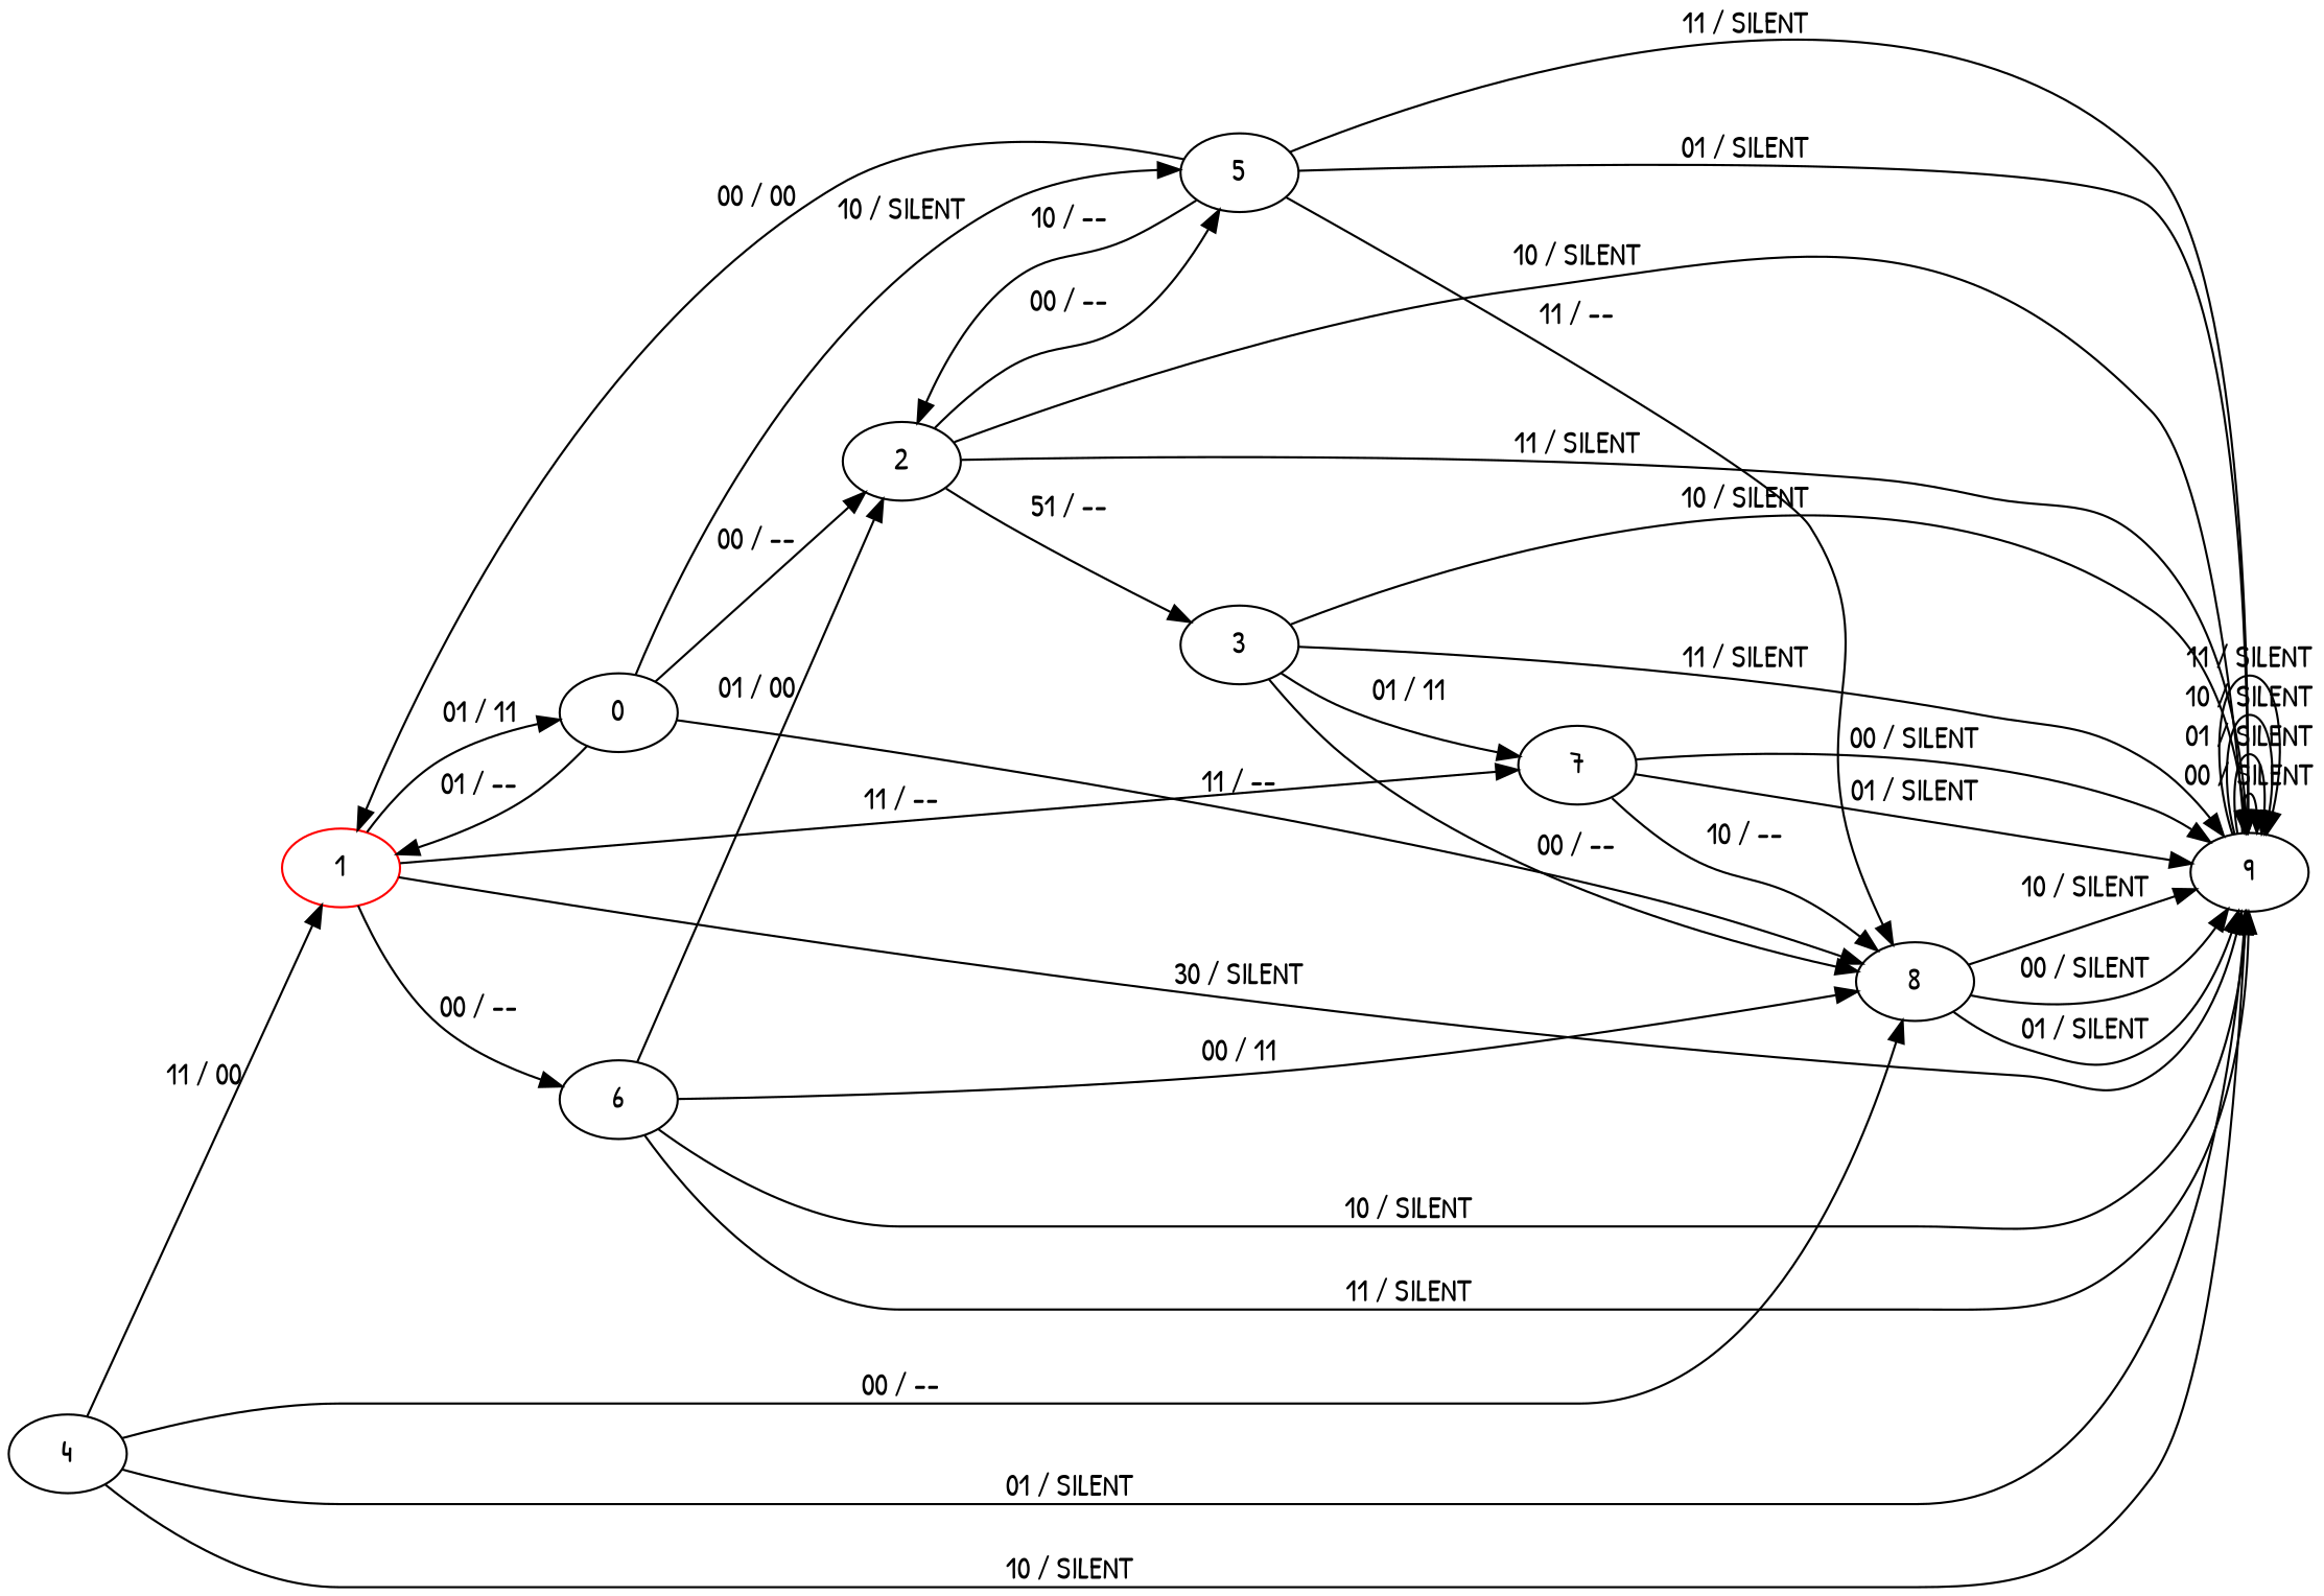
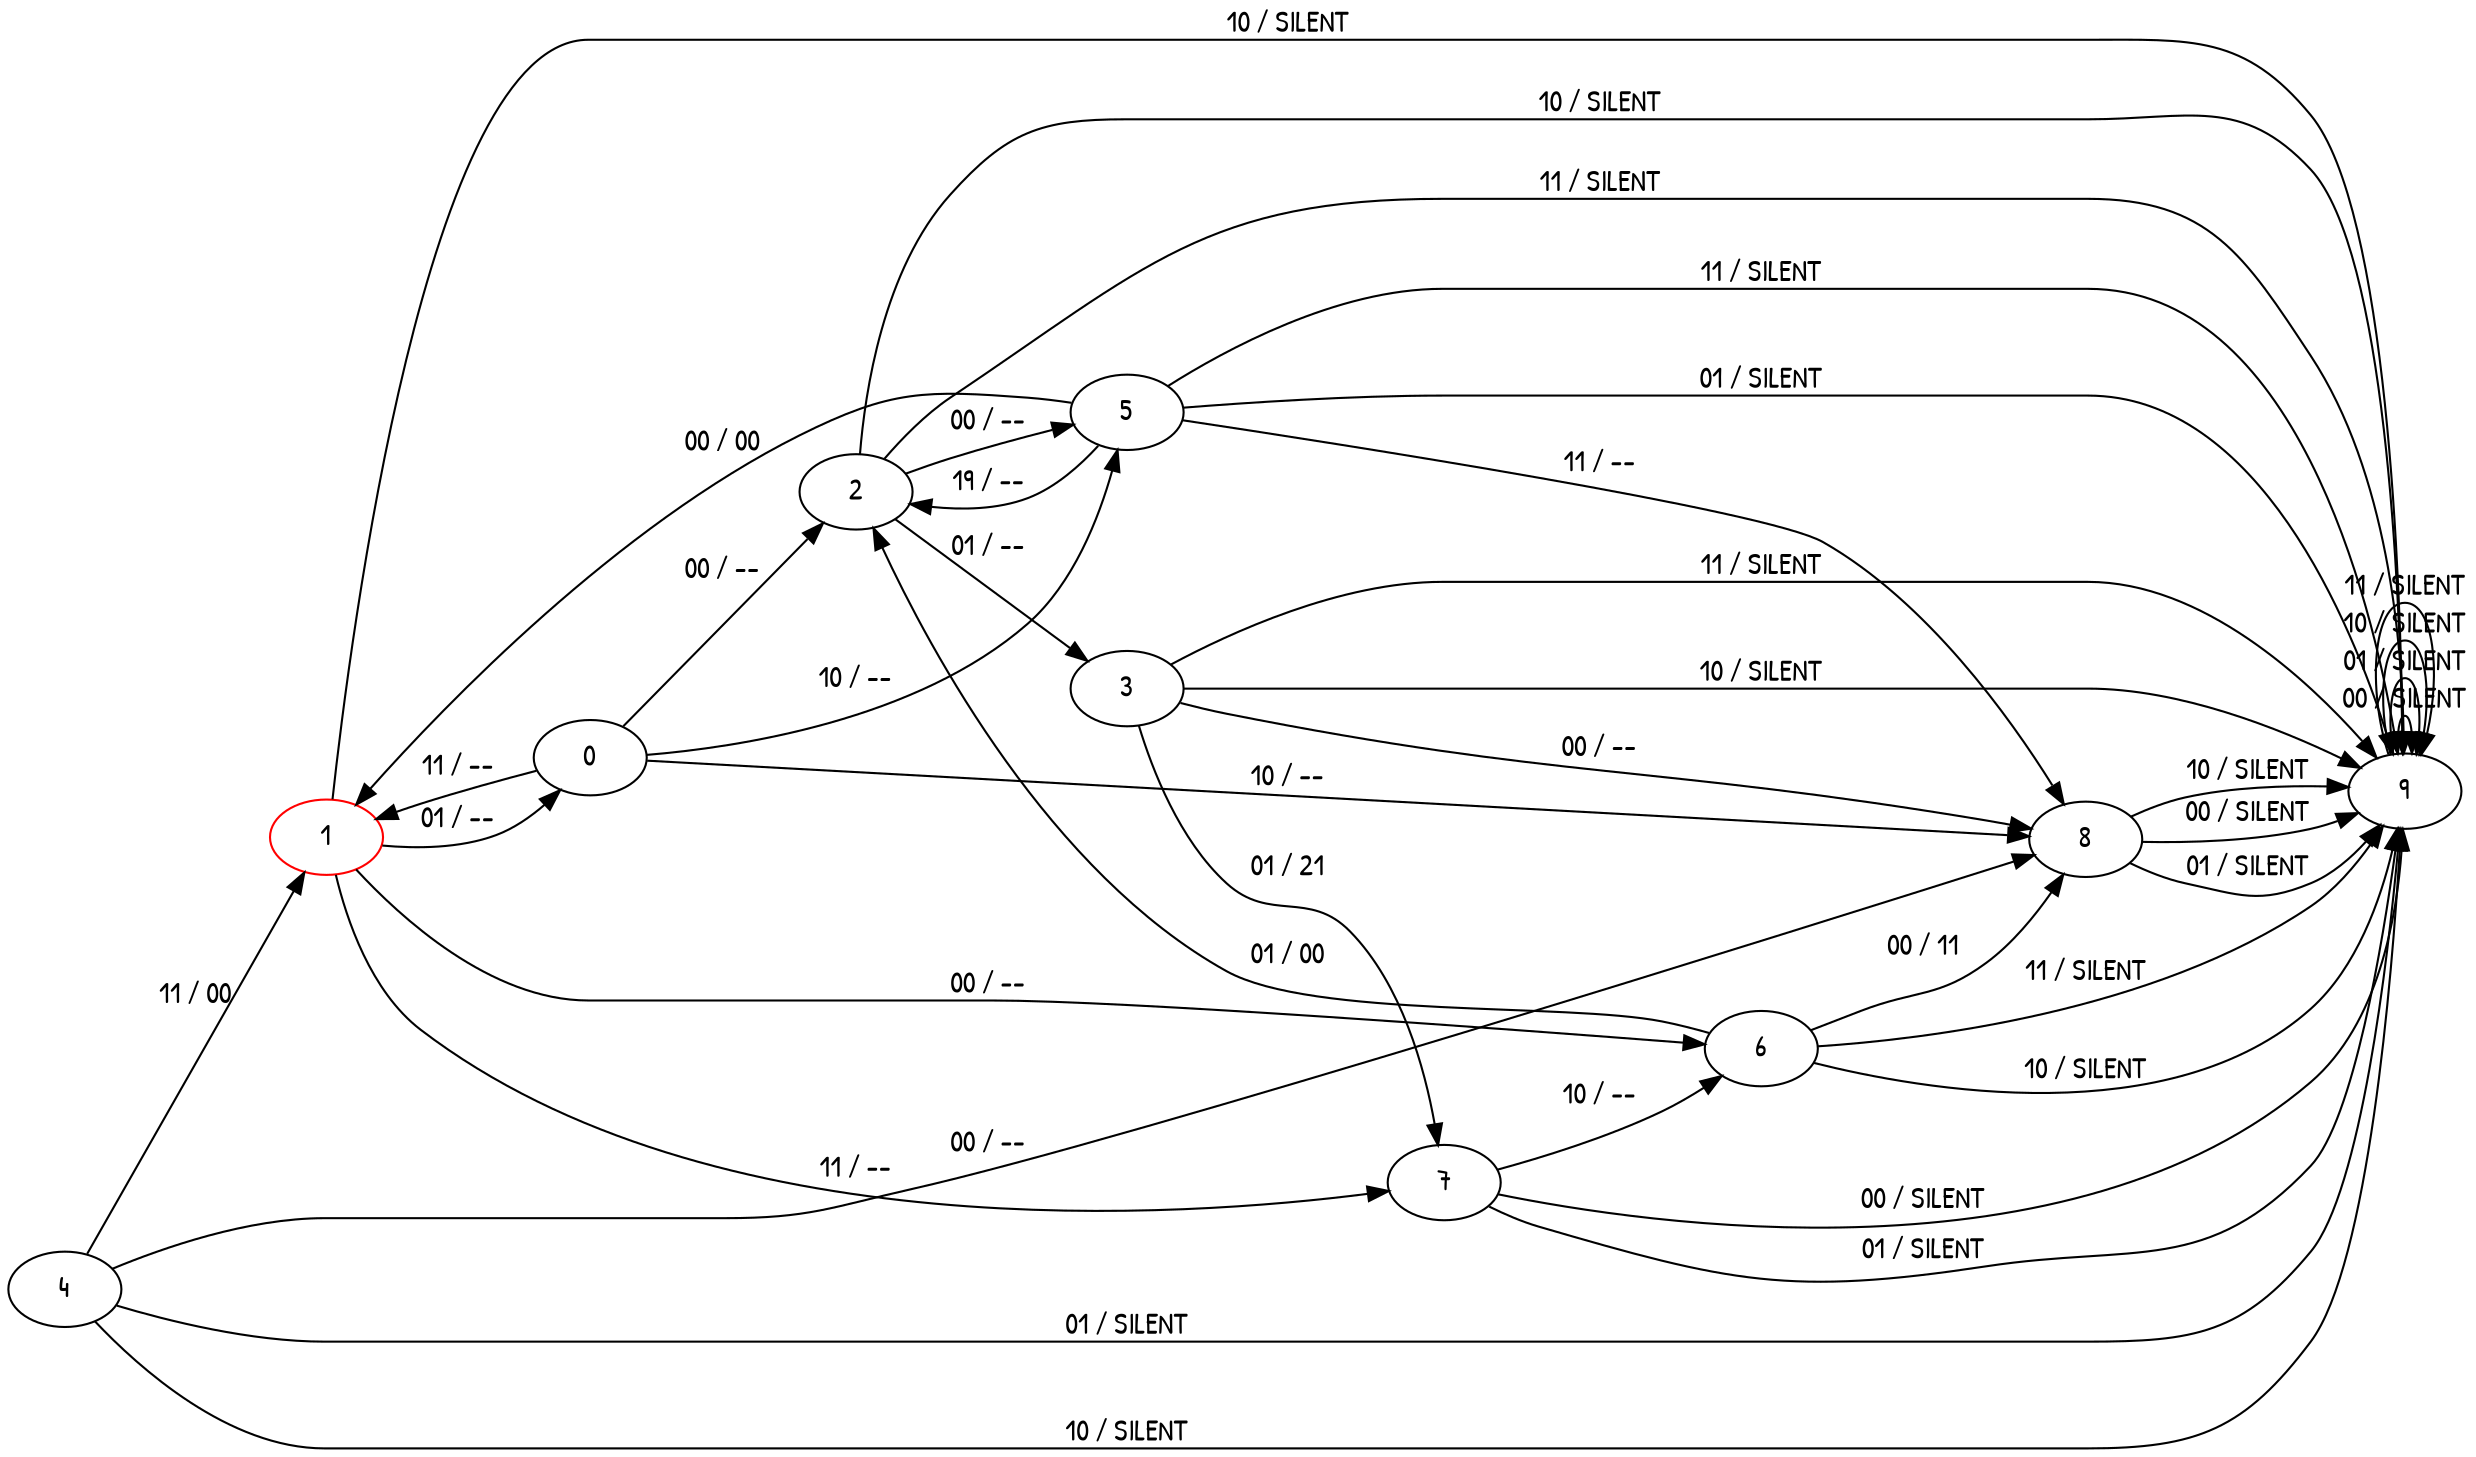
  digraph {
    fontname="Patrick Hand"
    rankdir=LR
    node [fontname="Patrick Hand"]
    edge [fontname="Patrick Hand"]
    1 [color=red]
    0
    7
    9
    6
    2
    5
    8
    3
    4
-   1 -> 0 [label="01 / 11"]
+   1 -> 0 [label="01 / --"]
    1 -> 7 [label="11 / --"]
-   1 -> 9 [label="30 / SILENT"]
+   1 -> 9 [label="10 / SILENT"]
    1 -> 6 [label="00 / --"]
-   0 -> 1 [label="01 / --"]
+   0 -> 1 [label="11 / --"]
    0 -> 2 [label="00 / --"]
-   0 -> 5 [label="10 / SILENT"]
-   0 -> 8 [label="11 / --"]
+   0 -> 5 [label="10 / --"]
+   0 -> 8 [label="10 / --"]
    7 -> 9 [label="00 / SILENT"]
    7 -> 9 [label="01 / SILENT"]
-   7 -> 8 [label="10 / --"]
+   7 -> 6 [label="10 / --"]
    9 -> 9 [label="00 / SILENT"]
    9 -> 9 [label="01 / SILENT"]
    9 -> 9 [label="10 / SILENT"]
    9 -> 9 [label="11 / SILENT"]
    6 -> 9 [label="10 / SILENT"]
    6 -> 9 [label="11 / SILENT"]
    6 -> 2 [label="01 / 00"]
    6 -> 8 [label="00 / 11"]
    2 -> 9 [label="10 / SILENT"]
    2 -> 9 [label="11 / SILENT"]
    2 -> 5 [label="00 / --"]
-   2 -> 3 [label="51 / --"]
+   2 -> 3 [label="01 / --"]
    5 -> 1 [label="00 / 00"]
    5 -> 9 [label="01 / SILENT"]
    5 -> 9 [label="11 / SILENT"]
-   5 -> 2 [label="10 / --"]
+   5 -> 2 [label="19 / --"]
    5 -> 8 [label="11 / --"]
    8 -> 9 [label="00 / SILENT"]
    8 -> 9 [label="01 / SILENT"]
    8 -> 9 [label="10 / SILENT"]
-   3 -> 7 [label="01 / 11"]
+   3 -> 7 [label="01 / 21"]
    3 -> 9 [label="10 / SILENT"]
    3 -> 9 [label="11 / SILENT"]
    3 -> 8 [label="00 / --"]
    4 -> 1 [label="11 / 00"]
    4 -> 9 [label="01 / SILENT"]
    4 -> 9 [label="10 / SILENT"]
    4 -> 8 [label="00 / --"]
  }
